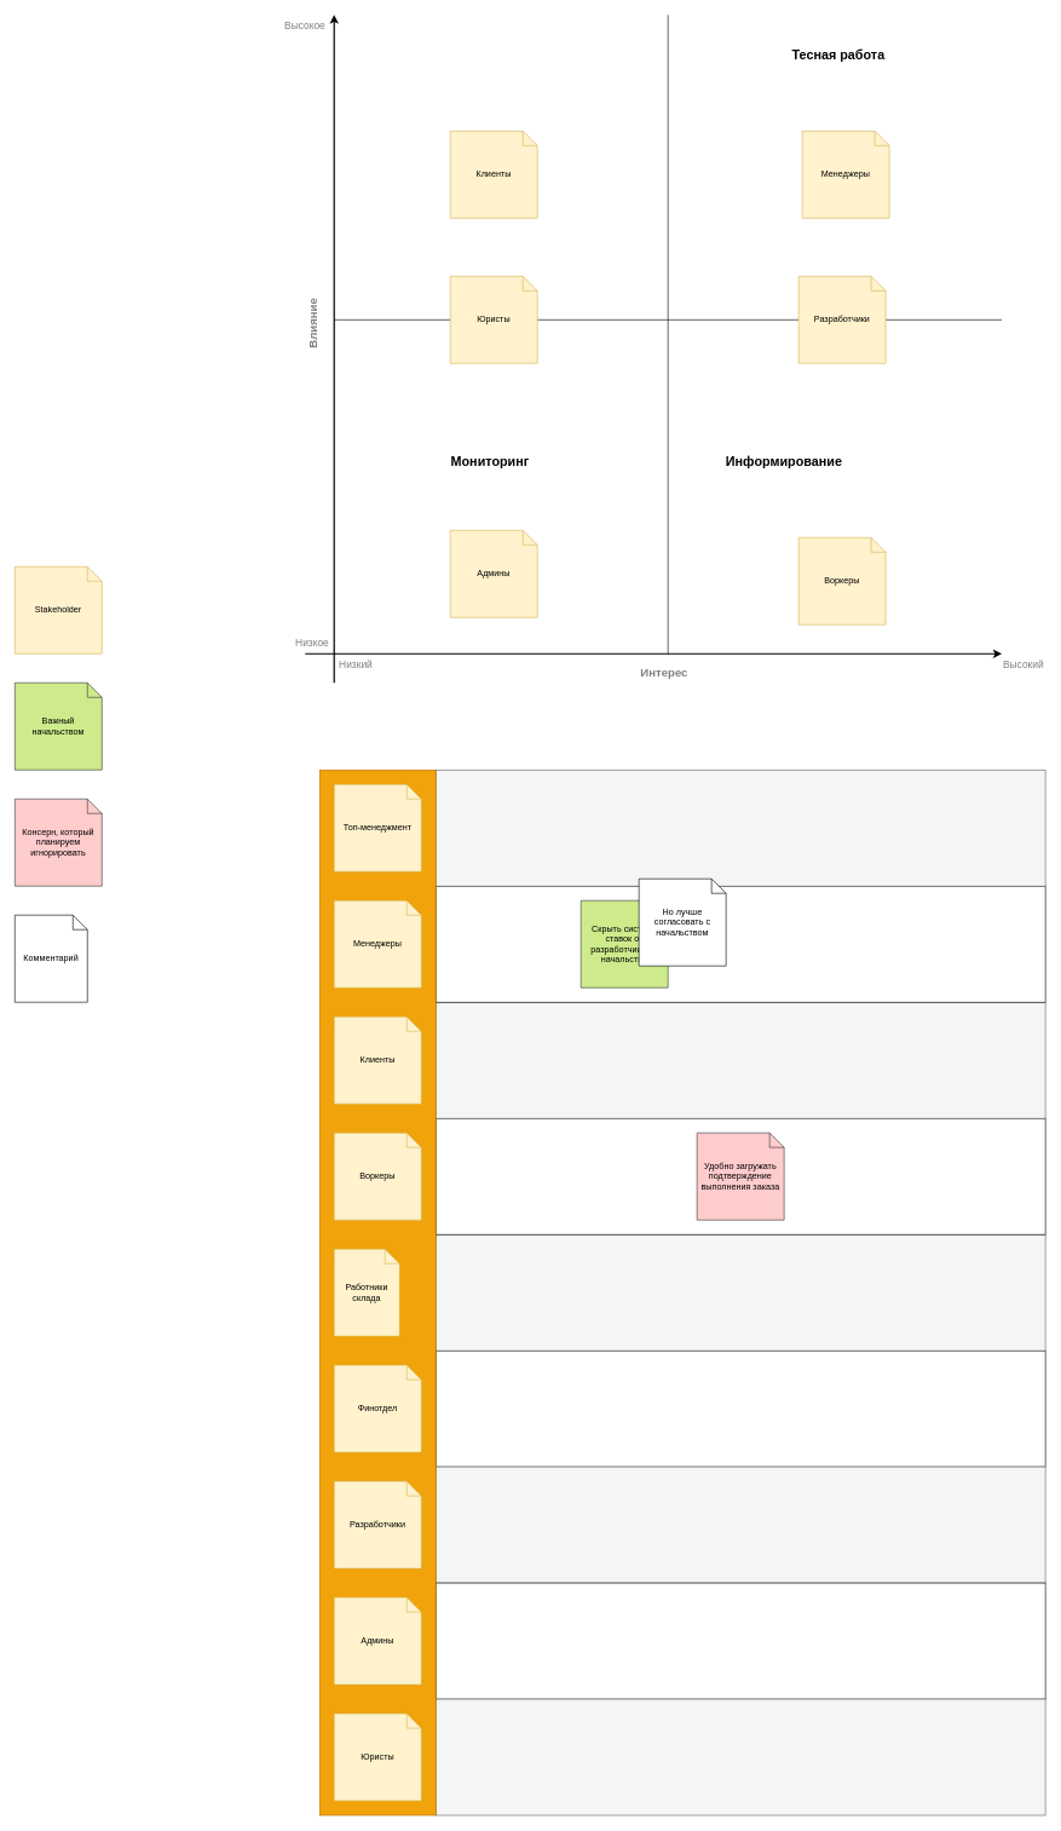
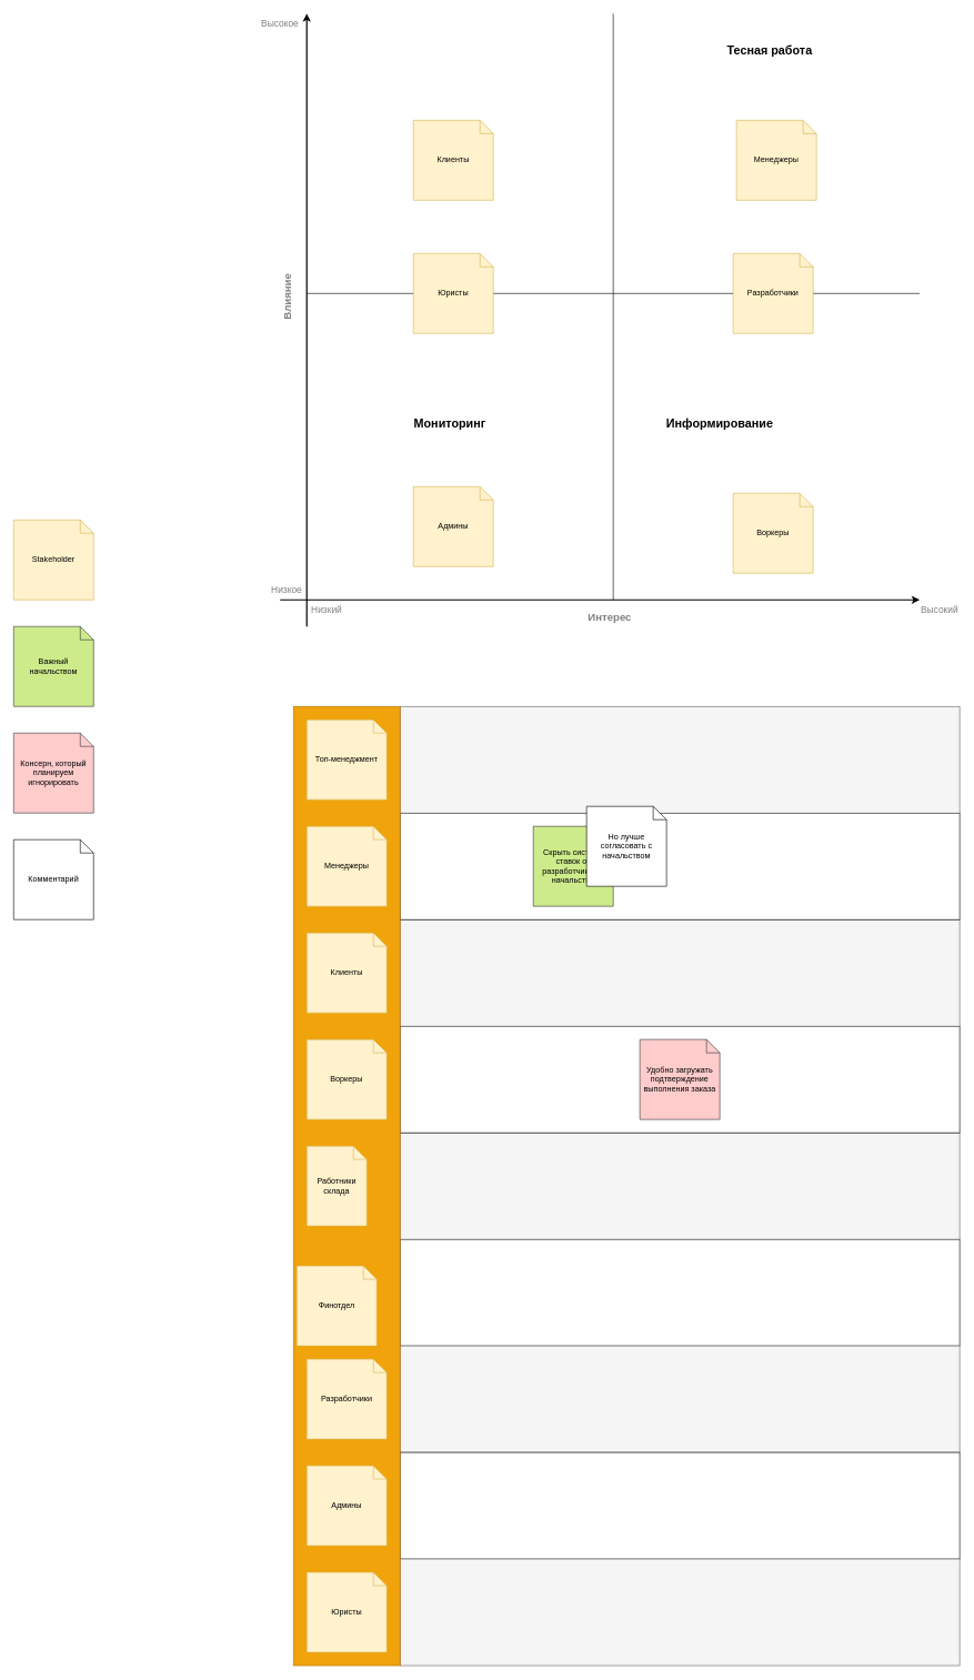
  <mxCell id="0" />
  <mxCell id="1" parent="0" />
  <mxCell id="2" value="" style="rounded=0;whiteSpace=wrap;html=1;fillStyle=auto;" vertex="1" parent="1"><mxGeometry x="600" y="1860" width="840" height="160" as="geometry" /></mxCell>
  <mxCell id="3" value="" style="rounded=0;whiteSpace=wrap;html=1;fillStyle=auto;fillColor=#f5f5f5;fontColor=#333333;strokeColor=#666666;" vertex="1" parent="1"><mxGeometry x="600" y="2020" width="840" height="160" as="geometry" /></mxCell>
  <mxCell id="4" value="" style="rounded=0;whiteSpace=wrap;html=1;fillStyle=auto;" vertex="1" parent="1"><mxGeometry x="600" y="2180" width="840" height="160" as="geometry" /></mxCell>
  <mxCell id="5" value="" style="rounded=0;whiteSpace=wrap;html=1;fillStyle=auto;fillColor=#f5f5f5;fontColor=#333333;strokeColor=#666666;" vertex="1" parent="1"><mxGeometry x="600" y="2340" width="840" height="160" as="geometry" /></mxCell>
  <mxCell id="6" value="" style="rounded=0;whiteSpace=wrap;html=1;fillStyle=auto;fillColor=#f5f5f5;fontColor=#333333;strokeColor=#666666;" vertex="1" parent="1"><mxGeometry x="600" y="1700" width="840" height="160" as="geometry" /></mxCell>
  <mxCell id="7" value="" style="rounded=0;whiteSpace=wrap;html=1;fillStyle=auto;" vertex="1" parent="1"><mxGeometry x="600" y="1540" width="840" height="160" as="geometry" /></mxCell>
  <mxCell id="8" value="" style="rounded=0;whiteSpace=wrap;html=1;fillColor=#f5f5f5;fontColor=#333333;strokeColor=#666666;" vertex="1" parent="1"><mxGeometry x="600" y="1380" width="840" height="160" as="geometry" /></mxCell>
  <mxCell id="9" value="" style="rounded=0;whiteSpace=wrap;html=1;" vertex="1" parent="1"><mxGeometry x="600" y="1220" width="840" height="160" as="geometry" /></mxCell>
  <mxCell id="10" value="" style="rounded=0;whiteSpace=wrap;html=1;fillColor=#f5f5f5;fontColor=#333333;strokeColor=#666666;" vertex="1" parent="1"><mxGeometry x="600" y="1060" width="840" height="160" as="geometry" /></mxCell>
  <mxCell id="11" value="" style="rounded=0;whiteSpace=wrap;html=1;fillColor=#f0a30a;strokeColor=#BD7000;fontColor=#000000;" vertex="1" parent="1"><mxGeometry x="440" y="1060" width="160" height="1440" as="geometry" /></mxCell>
  <mxCell id="12" value="Stakeholder" style="shape=note;size=20;whiteSpace=wrap;html=1;fillColor=#fff2cc;strokeColor=#d6b656;" vertex="1" parent="1"><mxGeometry x="20" y="780" width="120" height="120" as="geometry" /></mxCell>
  <mxCell id="13" value="Топ-менеджмент" style="shape=note;size=20;whiteSpace=wrap;html=1;fillColor=#fff2cc;strokeColor=#d6b656;" vertex="1" parent="1"><mxGeometry x="460" y="1080" width="120" height="120" as="geometry" /></mxCell>
  <mxCell id="14" value="Менеджеры" style="shape=note;size=20;whiteSpace=wrap;html=1;fillColor=#fff2cc;strokeColor=#d6b656;" vertex="1" parent="1"><mxGeometry x="460" y="1240" width="120" height="120" as="geometry" /></mxCell>
- <mxCell id="15" value="Финотдел" style="shape=note;size=20;whiteSpace=wrap;html=1;fillColor=#fff2cc;strokeColor=#d6b656;" vertex="1" parent="1"><mxGeometry x="460" y="1880" width="120" height="120" as="geometry" /></mxCell>
+ <mxCell id="15" value="Финотдел" style="shape=note;size=20;whiteSpace=wrap;html=1;fillColor=#fff2cc;strokeColor=#d6b656;" vertex="1" parent="1"><mxGeometry x="445" y="1900" width="120" height="120" as="geometry" /></mxCell>
  <mxCell id="16" value="Разработчики" style="shape=note;size=20;whiteSpace=wrap;html=1;fillColor=#fff2cc;strokeColor=#d6b656;" vertex="1" parent="1"><mxGeometry x="460" y="2040" width="120" height="120" as="geometry" /></mxCell>
  <mxCell id="17" value="Админы" style="shape=note;size=20;whiteSpace=wrap;html=1;fillColor=#fff2cc;strokeColor=#d6b656;" vertex="1" parent="1"><mxGeometry x="460" y="2200" width="120" height="120" as="geometry" /></mxCell>
  <mxCell id="18" value="Юристы" style="shape=note;size=20;whiteSpace=wrap;html=1;fillColor=#fff2cc;strokeColor=#d6b656;" vertex="1" parent="1"><mxGeometry x="460" y="2360" width="120" height="120" as="geometry" /></mxCell>
  <mxCell id="19" value="Клиенты" style="shape=note;size=20;whiteSpace=wrap;html=1;fillColor=#fff2cc;strokeColor=#d6b656;" vertex="1" parent="1"><mxGeometry x="460" y="1400" width="120" height="120" as="geometry" /></mxCell>
  <mxCell id="20" value="Работники склада" style="shape=note;size=20;whiteSpace=wrap;html=1;fillColor=#fff2cc;strokeColor=#d6b656;" vertex="1" parent="1"><mxGeometry x="460" y="1720" width="90" height="120" as="geometry" /></mxCell>
  <mxCell id="21" value="Воркеры" style="shape=note;size=20;whiteSpace=wrap;html=1;fillColor=#fff2cc;strokeColor=#d6b656;" vertex="1" parent="1"><mxGeometry x="460" y="1560" width="120" height="120" as="geometry" /></mxCell>
  <mxCell id="22" value="Важный начальством" style="shape=note;size=20;whiteSpace=wrap;html=1;fillColor=#cdeb8b;strokeColor=#36393d;" vertex="1" parent="1"><mxGeometry x="20" y="940" width="120" height="120" as="geometry" /></mxCell>
  <mxCell id="23" value="Консерн, который планируем игнорировать" style="shape=note;size=20;whiteSpace=wrap;html=1;fillColor=#ffcccc;strokeColor=#36393d;" vertex="1" parent="1"><mxGeometry x="20" y="1100" width="120" height="120" as="geometry" /></mxCell>
  <mxCell id="24" value="Скрыть систему ставок от разработчиков и начальства" style="shape=note;size=20;whiteSpace=wrap;html=1;fillColor=#CDEB8B;strokeColor=#36393d;" vertex="1" parent="1"><mxGeometry x="800" y="1240" width="120" height="120" as="geometry" /></mxCell>
  <mxCell id="25" value="Но лучше согласовать с начальством" style="shape=note;size=20;whiteSpace=wrap;html=1;" vertex="1" parent="1"><mxGeometry x="880" y="1210" width="120" height="120" as="geometry" /></mxCell>
  <mxCell id="26" value="Удобно загружать подтверждение выполнения заказа" style="shape=note;size=20;whiteSpace=wrap;html=1;fillColor=#ffcccc;strokeColor=#36393d;" vertex="1" parent="1"><mxGeometry x="960" y="1560" width="120" height="120" as="geometry" /></mxCell>
  <mxCell id="27" value="" style="endArrow=classic;html=1;rounded=0;strokeWidth=2;movable=1;resizable=1;rotatable=1;deletable=1;editable=1;locked=0;connectable=1;" edge="1" parent="1"><mxGeometry width="50" height="50" relative="1" as="geometry"><mxPoint x="460" y="940" as="sourcePoint" /><mxPoint x="460" y="20" as="targetPoint" /></mxGeometry></mxCell>
  <mxCell id="28" value="" style="endArrow=classic;html=1;rounded=0;strokeWidth=2;movable=1;resizable=1;rotatable=1;deletable=1;editable=1;locked=0;connectable=1;" edge="1" parent="1"><mxGeometry width="50" height="50" relative="1" as="geometry"><mxPoint x="420" y="900" as="sourcePoint" /><mxPoint x="1380" y="900" as="targetPoint" /></mxGeometry></mxCell>
  <mxCell id="29" value="" style="endArrow=none;html=1;rounded=0;movable=1;resizable=1;rotatable=1;deletable=1;editable=1;locked=0;connectable=1;" edge="1" parent="1"><mxGeometry width="50" height="50" relative="1" as="geometry"><mxPoint x="920" y="900" as="sourcePoint" /><mxPoint x="920" y="20" as="targetPoint" /></mxGeometry></mxCell>
  <mxCell id="30" value="" style="endArrow=none;html=1;rounded=0;movable=1;resizable=1;rotatable=1;deletable=1;editable=1;locked=0;connectable=1;" edge="1" parent="1"><mxGeometry width="50" height="50" relative="1" as="geometry"><mxPoint x="460" y="440" as="sourcePoint" /><mxPoint x="1380" y="440" as="targetPoint" /></mxGeometry></mxCell>
  <mxCell id="31" value="Высокий" style="text;html=1;strokeColor=none;fillColor=none;align=center;verticalAlign=middle;whiteSpace=wrap;rounded=0;fontSize=14;fontColor=#808080;movable=1;resizable=1;rotatable=1;deletable=1;editable=1;locked=0;connectable=1;" vertex="1" parent="1"><mxGeometry x="1380" y="900" width="60" height="30" as="geometry" /></mxCell>
  <mxCell id="32" value="Высокое" style="text;html=1;strokeColor=none;fillColor=none;align=center;verticalAlign=middle;whiteSpace=wrap;rounded=0;fontSize=14;fontColor=#808080;movable=1;resizable=1;rotatable=1;deletable=1;editable=1;locked=0;connectable=1;" vertex="1" parent="1"><mxGeometry x="390" y="20" width="60" height="30" as="geometry" /></mxCell>
  <mxCell id="33" value="Низкое" style="text;html=1;strokeColor=none;fillColor=none;align=center;verticalAlign=middle;whiteSpace=wrap;rounded=0;fontSize=14;fontColor=#808080;movable=1;resizable=1;rotatable=1;deletable=1;editable=1;locked=0;connectable=1;" vertex="1" parent="1"><mxGeometry x="400" y="870" width="60" height="30" as="geometry" /></mxCell>
  <mxCell id="34" value="Низкий" style="text;html=1;strokeColor=none;fillColor=none;align=center;verticalAlign=middle;whiteSpace=wrap;rounded=0;fontSize=14;fontColor=#808080;movable=1;resizable=1;rotatable=1;deletable=1;editable=1;locked=0;connectable=1;" vertex="1" parent="1"><mxGeometry x="460" y="900" width="60" height="30" as="geometry" /></mxCell>
  <mxCell id="35" value="Влияние" style="text;html=1;strokeColor=none;fillColor=none;align=center;verticalAlign=middle;whiteSpace=wrap;rounded=0;strokeWidth=1;fontStyle=1;fontSize=16;fontColor=#808080;rotation=-90;movable=1;resizable=1;rotatable=1;deletable=1;editable=1;locked=0;connectable=1;" vertex="1" parent="1"><mxGeometry x="355" y="430" width="150" height="30" as="geometry" /></mxCell>
  <mxCell id="36" value="Интерес" style="text;html=1;strokeColor=none;fillColor=none;align=center;verticalAlign=middle;whiteSpace=wrap;rounded=0;strokeWidth=1;fontStyle=1;fontSize=16;fontColor=#808080;rotation=0;movable=1;resizable=1;rotatable=1;deletable=1;editable=1;locked=0;connectable=1;" vertex="1" parent="1"><mxGeometry x="840" y="910" width="150" height="30" as="geometry" /></mxCell>
  <mxCell id="37" value="Мониторинг" style="text;html=1;strokeColor=none;fillColor=none;align=center;verticalAlign=middle;whiteSpace=wrap;rounded=0;fontSize=18;fontStyle=1;movable=1;resizable=1;rotatable=1;deletable=1;editable=1;locked=0;connectable=1;" vertex="1" parent="1"><mxGeometry x="605" y="620" width="140" height="30" as="geometry" /></mxCell>
  <mxCell id="38" value="Информирование" style="text;html=1;strokeColor=none;fillColor=none;align=center;verticalAlign=middle;whiteSpace=wrap;rounded=0;fontSize=18;fontStyle=1;movable=1;resizable=1;rotatable=1;deletable=1;editable=1;locked=0;connectable=1;" vertex="1" parent="1"><mxGeometry x="990" y="620" width="180" height="30" as="geometry" /></mxCell>
  <mxCell id="39" value="Тесная работа" style="text;html=1;strokeColor=none;fillColor=none;align=center;verticalAlign=middle;whiteSpace=wrap;rounded=0;fontSize=18;fontStyle=1;movable=1;resizable=1;rotatable=1;deletable=1;editable=1;locked=0;connectable=1;" vertex="1" parent="1"><mxGeometry x="1065" y="60" width="180" height="30" as="geometry" /></mxCell>
  <mxCell id="40" value="Менеджеры" style="shape=note;size=20;whiteSpace=wrap;html=1;fillColor=#fff2cc;strokeColor=#d6b656;movable=1;resizable=1;rotatable=1;deletable=1;editable=1;locked=0;connectable=1;" vertex="1" parent="1"><mxGeometry x="1105" y="180" width="120" height="120" as="geometry" /></mxCell>
  <mxCell id="41" value="Разработчики" style="shape=note;size=20;whiteSpace=wrap;html=1;fillColor=#fff2cc;strokeColor=#d6b656;movable=1;resizable=1;rotatable=1;deletable=1;editable=1;locked=0;connectable=1;" vertex="1" parent="1"><mxGeometry x="1100" y="380" width="120" height="120" as="geometry" /></mxCell>
  <mxCell id="42" value="Админы" style="shape=note;size=20;whiteSpace=wrap;html=1;fillColor=#fff2cc;strokeColor=#d6b656;movable=1;resizable=1;rotatable=1;deletable=1;editable=1;locked=0;connectable=1;" vertex="1" parent="1"><mxGeometry x="620" y="730" width="120" height="120" as="geometry" /></mxCell>
  <mxCell id="43" value="Юристы" style="shape=note;size=20;whiteSpace=wrap;html=1;fillColor=#fff2cc;strokeColor=#d6b656;movable=1;resizable=1;rotatable=1;deletable=1;editable=1;locked=0;connectable=1;" vertex="1" parent="1"><mxGeometry x="620" y="380" width="120" height="120" as="geometry" /></mxCell>
  <mxCell id="44" value="Клиенты" style="shape=note;size=20;whiteSpace=wrap;html=1;fillColor=#fff2cc;strokeColor=#d6b656;movable=1;resizable=1;rotatable=1;deletable=1;editable=1;locked=0;connectable=1;" vertex="1" parent="1"><mxGeometry x="620" y="180" width="120" height="120" as="geometry" /></mxCell>
  <mxCell id="45" value="Воркеры" style="shape=note;size=20;whiteSpace=wrap;html=1;fillColor=#fff2cc;strokeColor=#d6b656;movable=1;resizable=1;rotatable=1;deletable=1;editable=1;locked=0;connectable=1;" vertex="1" parent="1"><mxGeometry x="1100" y="740" width="120" height="120" as="geometry" /></mxCell>
- <mxCell id="46" value="Комментарий" style="shape=note;size=20;whiteSpace=wrap;html=1;" vertex="1" parent="1"><mxGeometry x="20" y="1260" width="100" height="120" as="geometry" /></mxCell>
+ <mxCell id="46" value="Комментарий" style="shape=note;size=20;whiteSpace=wrap;html=1;" vertex="1" parent="1"><mxGeometry x="20" y="1260" width="120" height="120" as="geometry" /></mxCell>
